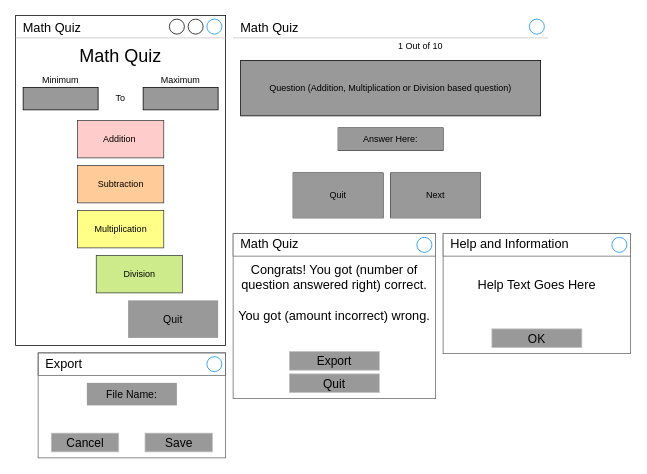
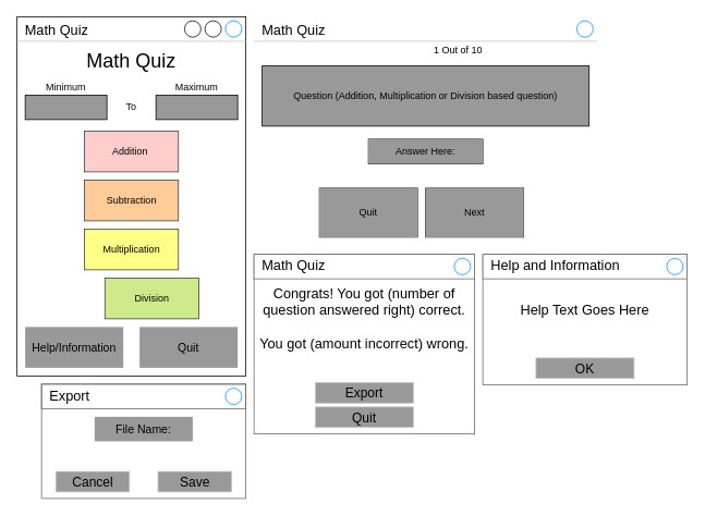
  <mxCell id="0" />
  <mxCell id="1" parent="0" />
  <mxCell id="2" value="&lt;font color=&quot;#000000&quot;&gt;Math Quiz&lt;/font&gt;" style="strokeWidth=1;shadow=0;dashed=0;align=center;html=1;shape=mxgraph.mockup.containers.window;align=left;verticalAlign=top;spacingLeft=8;strokeColor2=#008cff;strokeColor3=#c4c4c4;fontColor=#666666;mainText=;fontSize=17;labelBackgroundColor=none;fillColor=#FFFFFF;" parent="1" vertex="1"><mxGeometry x="20" y="20" width="280" height="440" as="geometry" /></mxCell>
  <mxCell id="3" value="" style="rounded=0;whiteSpace=wrap;html=1;fillColor=#999999;" parent="1" vertex="1"><mxGeometry x="30" y="116" width="100" height="30" as="geometry" /></mxCell>
  <mxCell id="4" value="" style="rounded=0;whiteSpace=wrap;html=1;fillColor=#999999;" parent="1" vertex="1"><mxGeometry x="190" y="116" width="100" height="30" as="geometry" /></mxCell>
  <mxCell id="5" value="&lt;span style=&quot;font-size: 24px&quot;&gt;&lt;font color=&quot;#000000&quot;&gt;Math Quiz&lt;/font&gt;&lt;/span&gt;" style="text;html=1;strokeColor=none;fillColor=none;align=center;verticalAlign=middle;whiteSpace=wrap;rounded=0;" parent="1" vertex="1"><mxGeometry x="30" y="50" width="260" height="50" as="geometry" /></mxCell>
  <mxCell id="6" value="&lt;font style=&quot;font-size: 14px&quot; color=&quot;#000000&quot;&gt;Quit&lt;/font&gt;" style="text;html=1;strokeColor=none;fillColor=#999999;align=center;verticalAlign=middle;whiteSpace=wrap;rounded=0;" parent="1" vertex="1"><mxGeometry x="170" y="400" width="120" height="50" as="geometry" /></mxCell>
+ <mxCell id="7" value="&lt;font style=&quot;font-size: 14px&quot; color=&quot;#000000&quot;&gt;Help/Information&lt;/font&gt;" style="text;html=1;strokeColor=none;fillColor=#999999;align=center;verticalAlign=middle;whiteSpace=wrap;rounded=0;" parent="1" vertex="1"><mxGeometry x="30" y="400" width="120" height="50" as="geometry" /></mxCell>
  <mxCell id="8" value="&lt;font color=&quot;#000000&quot;&gt;Minimum&lt;/font&gt;" style="text;html=1;strokeColor=none;fillColor=none;align=center;verticalAlign=middle;whiteSpace=wrap;rounded=0;" parent="1" vertex="1"><mxGeometry x="30" y="96" width="100" height="20" as="geometry" /></mxCell>
  <mxCell id="9" value="&lt;font color=&quot;#000000&quot;&gt;Maximum&lt;/font&gt;" style="text;html=1;strokeColor=none;fillColor=none;align=center;verticalAlign=middle;whiteSpace=wrap;rounded=0;" parent="1" vertex="1"><mxGeometry x="190" y="96" width="100" height="20" as="geometry" /></mxCell>
  <mxCell id="10" value="&lt;font color=&quot;#000000&quot;&gt;To&lt;/font&gt;" style="text;html=1;strokeColor=none;fillColor=none;align=center;verticalAlign=middle;whiteSpace=wrap;rounded=0;" parent="1" vertex="1"><mxGeometry x="130" y="121" width="60" height="20" as="geometry" /></mxCell>
  <mxCell id="11" value="&lt;font color=&quot;#000000&quot;&gt;Addition&amp;nbsp;&lt;/font&gt;" style="rounded=0;whiteSpace=wrap;html=1;fillColor=#ffcccc;strokeColor=#36393d;" parent="1" vertex="1"><mxGeometry x="102.5" y="160" width="115" height="50" as="geometry" /></mxCell>
  <mxCell id="12" value="&lt;font color=&quot;#000000&quot;&gt;Division&lt;/font&gt;" style="rounded=0;whiteSpace=wrap;html=1;fillColor=#cdeb8b;strokeColor=#36393d;" parent="1" vertex="1"><mxGeometry x="127.5" y="340" width="115" height="50" as="geometry" /></mxCell>
  <mxCell id="13" value="&lt;font color=&quot;#000000&quot;&gt;Multiplication&lt;/font&gt;" style="rounded=0;whiteSpace=wrap;html=1;fillColor=#ffff88;strokeColor=#36393d;" parent="1" vertex="1"><mxGeometry x="102.5" y="280" width="115" height="50" as="geometry" /></mxCell>
  <mxCell id="14" value="&lt;font color=&quot;#000000&quot;&gt;&lt;br&gt;Help Text Goes Here&lt;/font&gt;" style="strokeWidth=1;shadow=0;dashed=0;align=center;html=1;shape=mxgraph.mockup.containers.rrect;rSize=0;strokeColor=#666666;fontColor=#666666;fontSize=17;verticalAlign=top;whiteSpace=wrap;fillColor=#ffffff;spacingTop=32;" parent="1" vertex="1"><mxGeometry x="590" y="311" width="250" height="160" as="geometry" /></mxCell>
  <mxCell id="15" value="&lt;font color=&quot;#000000&quot;&gt;Help and Information&lt;/font&gt;" style="strokeWidth=1;shadow=0;dashed=0;align=center;html=1;shape=mxgraph.mockup.containers.rrect;rSize=0;fontSize=17;fontColor=#666666;strokeColor=#666666;align=left;spacingLeft=8;fillColor=#ffffff;resizeWidth=1;" parent="14" vertex="1"><mxGeometry width="250" height="30" relative="1" as="geometry" /></mxCell>
  <mxCell id="16" value="" style="shape=ellipse;strokeColor=#008cff;resizable=0;fillColor=none;html=1;" parent="15" vertex="1"><mxGeometry x="1" y="0.5" width="20" height="20" relative="1" as="geometry"><mxPoint x="-25" y="-10" as="offset" /></mxGeometry></mxCell>
  <mxCell id="17" value="&lt;font color=&quot;#000000&quot;&gt;OK&lt;/font&gt;" style="strokeWidth=1;shadow=0;dashed=0;align=center;html=1;shape=mxgraph.mockup.containers.rrect;rSize=0;fontSize=16;fontColor=#666666;strokeColor=#c4c4c4;resizable=0;whiteSpace=wrap;fillColor=#999999;" parent="14" vertex="1"><mxGeometry x="0.5" y="1" width="120" height="25" relative="1" as="geometry"><mxPoint x="-60" y="-33" as="offset" /></mxGeometry></mxCell>
  <mxCell id="18" value="&lt;font color=&quot;#000000&quot;&gt;Math Quiz&lt;/font&gt;" style="strokeWidth=1;shadow=0;dashed=0;align=center;html=1;shape=mxgraph.mockup.containers.window;align=left;verticalAlign=top;spacingLeft=8;strokeColor2=#008cff;strokeColor3=#c4c4c4;fontColor=#666666;mainText=;fontSize=17;labelBackgroundColor=none;strokeColor=#FFFFFF;fillColor=#FFFFFF;" parent="1" vertex="1"><mxGeometry x="310" y="20" width="420" height="280" as="geometry" /></mxCell>
  <mxCell id="19" value="" style="rounded=0;whiteSpace=wrap;html=1;" parent="1" vertex="1"><mxGeometry x="520" y="230" width="120" height="60" as="geometry" /></mxCell>
  <mxCell id="20" value="&lt;font color=&quot;#000000&quot;&gt;Next&lt;/font&gt;" style="text;html=1;strokeColor=none;fillColor=#999999;align=center;verticalAlign=middle;whiteSpace=wrap;rounded=0;" parent="1" vertex="1"><mxGeometry x="520" y="230" width="120" height="60" as="geometry" /></mxCell>
  <mxCell id="21" value="" style="rounded=0;whiteSpace=wrap;html=1;" parent="1" vertex="1"><mxGeometry x="450" y="170" width="140" height="30" as="geometry" /></mxCell>
  <mxCell id="22" value="&lt;font color=&quot;#000000&quot;&gt;Answer Here:&lt;/font&gt;" style="text;html=1;strokeColor=none;fillColor=#999999;align=center;verticalAlign=middle;whiteSpace=wrap;rounded=0;" parent="1" vertex="1"><mxGeometry x="450" y="170" width="140" height="30" as="geometry" /></mxCell>
  <mxCell id="23" value="&lt;font color=&quot;#000000&quot;&gt;Question (Addition, Multiplication or Division based question)&lt;/font&gt;" style="rounded=0;whiteSpace=wrap;html=1;fillColor=#999999;" parent="1" vertex="1"><mxGeometry x="320" y="80" width="400" height="74" as="geometry" /></mxCell>
  <mxCell id="24" value="" style="rounded=0;whiteSpace=wrap;html=1;" parent="1" vertex="1"><mxGeometry x="390" y="230" width="120" height="60" as="geometry" /></mxCell>
  <mxCell id="25" value="&lt;font color=&quot;#000000&quot;&gt;Quit&lt;/font&gt;" style="text;html=1;strokeColor=none;fillColor=#999999;align=center;verticalAlign=middle;whiteSpace=wrap;rounded=0;" parent="1" vertex="1"><mxGeometry x="390" y="230" width="120" height="60" as="geometry" /></mxCell>
  <mxCell id="26" value="&lt;font color=&quot;#000000&quot;&gt;1 Out of 10&lt;/font&gt;" style="text;html=1;strokeColor=none;fillColor=none;align=center;verticalAlign=middle;whiteSpace=wrap;rounded=0;" parent="1" vertex="1"><mxGeometry x="470" y="51" width="180" height="20" as="geometry" /></mxCell>
  <mxCell id="27" value="&lt;font color=&quot;#000000&quot;&gt;Congrats! You got (number of question answered right) correct.&lt;br&gt;&lt;/font&gt;&lt;br&gt;&lt;font color=&quot;#000000&quot;&gt;You got (amount incorrect) wrong.&lt;/font&gt;" style="strokeWidth=1;shadow=0;dashed=0;align=center;html=1;shape=mxgraph.mockup.containers.rrect;rSize=0;strokeColor=#666666;fontColor=#666666;fontSize=17;verticalAlign=top;whiteSpace=wrap;fillColor=#ffffff;spacingTop=32;" parent="1" vertex="1"><mxGeometry x="310" y="311" width="270" height="220" as="geometry" /></mxCell>
  <mxCell id="28" value="&lt;font color=&quot;#000000&quot;&gt;Math Quiz&lt;/font&gt;" style="strokeWidth=1;shadow=0;dashed=0;align=center;html=1;shape=mxgraph.mockup.containers.rrect;rSize=0;fontSize=17;fontColor=#666666;strokeColor=#666666;align=left;spacingLeft=8;fillColor=#ffffff;resizeWidth=1;" parent="27" vertex="1"><mxGeometry width="270" height="30" relative="1" as="geometry" /></mxCell>
  <mxCell id="29" value="" style="shape=ellipse;strokeColor=#008cff;resizable=0;fillColor=none;html=1;" parent="28" vertex="1"><mxGeometry x="1" y="0.5" width="20" height="20" relative="1" as="geometry"><mxPoint x="-25" y="-10" as="offset" /></mxGeometry></mxCell>
  <mxCell id="30" value="&lt;font color=&quot;#000000&quot;&gt;Quit&lt;/font&gt;" style="strokeWidth=1;shadow=0;dashed=0;align=center;html=1;shape=mxgraph.mockup.containers.rrect;rSize=0;fontSize=16;fontColor=#666666;strokeColor=#c4c4c4;resizable=0;whiteSpace=wrap;fillColor=#999999;" parent="27" vertex="1"><mxGeometry x="0.5" y="1" width="120" height="25" relative="1" as="geometry"><mxPoint x="-60" y="-33" as="offset" /></mxGeometry></mxCell>
  <mxCell id="31" value="&lt;font color=&quot;#000000&quot;&gt;Export&lt;/font&gt;" style="strokeWidth=1;shadow=0;dashed=0;align=center;html=1;shape=mxgraph.mockup.containers.rrect;rSize=0;fontSize=16;fontColor=#666666;strokeColor=#c4c4c4;resizable=0;whiteSpace=wrap;fillColor=#999999;" parent="27" vertex="1"><mxGeometry x="75.0" y="157.143" width="120" height="25" as="geometry" /></mxCell>
  <mxCell id="32" value="&lt;font color=&quot;#000000&quot;&gt;Subtraction&lt;br&gt;&lt;/font&gt;" style="rounded=0;whiteSpace=wrap;html=1;fillColor=#ffcc99;strokeColor=#36393d;" parent="1" vertex="1"><mxGeometry x="102.5" y="220" width="115" height="50" as="geometry" /></mxCell>
  <mxCell id="33" value="" style="strokeWidth=1;shadow=0;dashed=0;align=center;html=1;shape=mxgraph.mockup.containers.rrect;rSize=0;strokeColor=#666666;fontColor=#666666;fontSize=17;verticalAlign=top;whiteSpace=wrap;fillColor=#ffffff;spacingTop=32;" parent="1" vertex="1"><mxGeometry x="50" y="470" width="250" height="140" as="geometry" /></mxCell>
  <mxCell id="34" value="&lt;font color=&quot;#000000&quot;&gt;Export&lt;/font&gt;" style="strokeWidth=1;shadow=0;dashed=0;align=center;html=1;shape=mxgraph.mockup.containers.rrect;rSize=0;fontSize=17;fontColor=#666666;strokeColor=#666666;align=left;spacingLeft=8;fillColor=none;resizeWidth=1;" parent="33" vertex="1"><mxGeometry width="250" height="30" relative="1" as="geometry" /></mxCell>
  <mxCell id="35" value="" style="shape=ellipse;strokeColor=#008cff;resizable=0;fillColor=none;html=1;" parent="34" vertex="1"><mxGeometry x="1" y="0.5" width="20" height="20" relative="1" as="geometry"><mxPoint x="-25" y="-10" as="offset" /></mxGeometry></mxCell>
  <mxCell id="36" value="&lt;font color=&quot;#000000&quot;&gt;Cancel&lt;/font&gt;" style="strokeWidth=1;shadow=0;dashed=0;align=center;html=1;shape=mxgraph.mockup.containers.rrect;rSize=0;fontSize=16;fontColor=#666666;strokeColor=#c4c4c4;whiteSpace=wrap;fillColor=#999999;" parent="33" vertex="1"><mxGeometry x="0.25" y="1" width="90" height="25" relative="1" as="geometry"><mxPoint x="-45" y="-33" as="offset" /></mxGeometry></mxCell>
  <mxCell id="37" value="&lt;font color=&quot;#000000&quot;&gt;Save&lt;/font&gt;" style="strokeWidth=1;shadow=0;dashed=0;align=center;html=1;shape=mxgraph.mockup.containers.rrect;rSize=0;fontSize=16;fontColor=#666666;strokeColor=#c4c4c4;whiteSpace=wrap;fillColor=#999999;" parent="33" vertex="1"><mxGeometry x="0.75" y="1" width="90" height="25" relative="1" as="geometry"><mxPoint x="-45" y="-33" as="offset" /></mxGeometry></mxCell>
  <mxCell id="38" value="&lt;font color=&quot;#000000&quot;&gt;&lt;span style=&quot;font-size: 14px&quot;&gt;File Name:&lt;/span&gt;&lt;/font&gt;" style="text;html=1;strokeColor=none;fillColor=#999999;align=center;verticalAlign=middle;whiteSpace=wrap;rounded=0;" parent="33" vertex="1"><mxGeometry x="65" y="40" width="120" height="30" as="geometry" /></mxCell>
